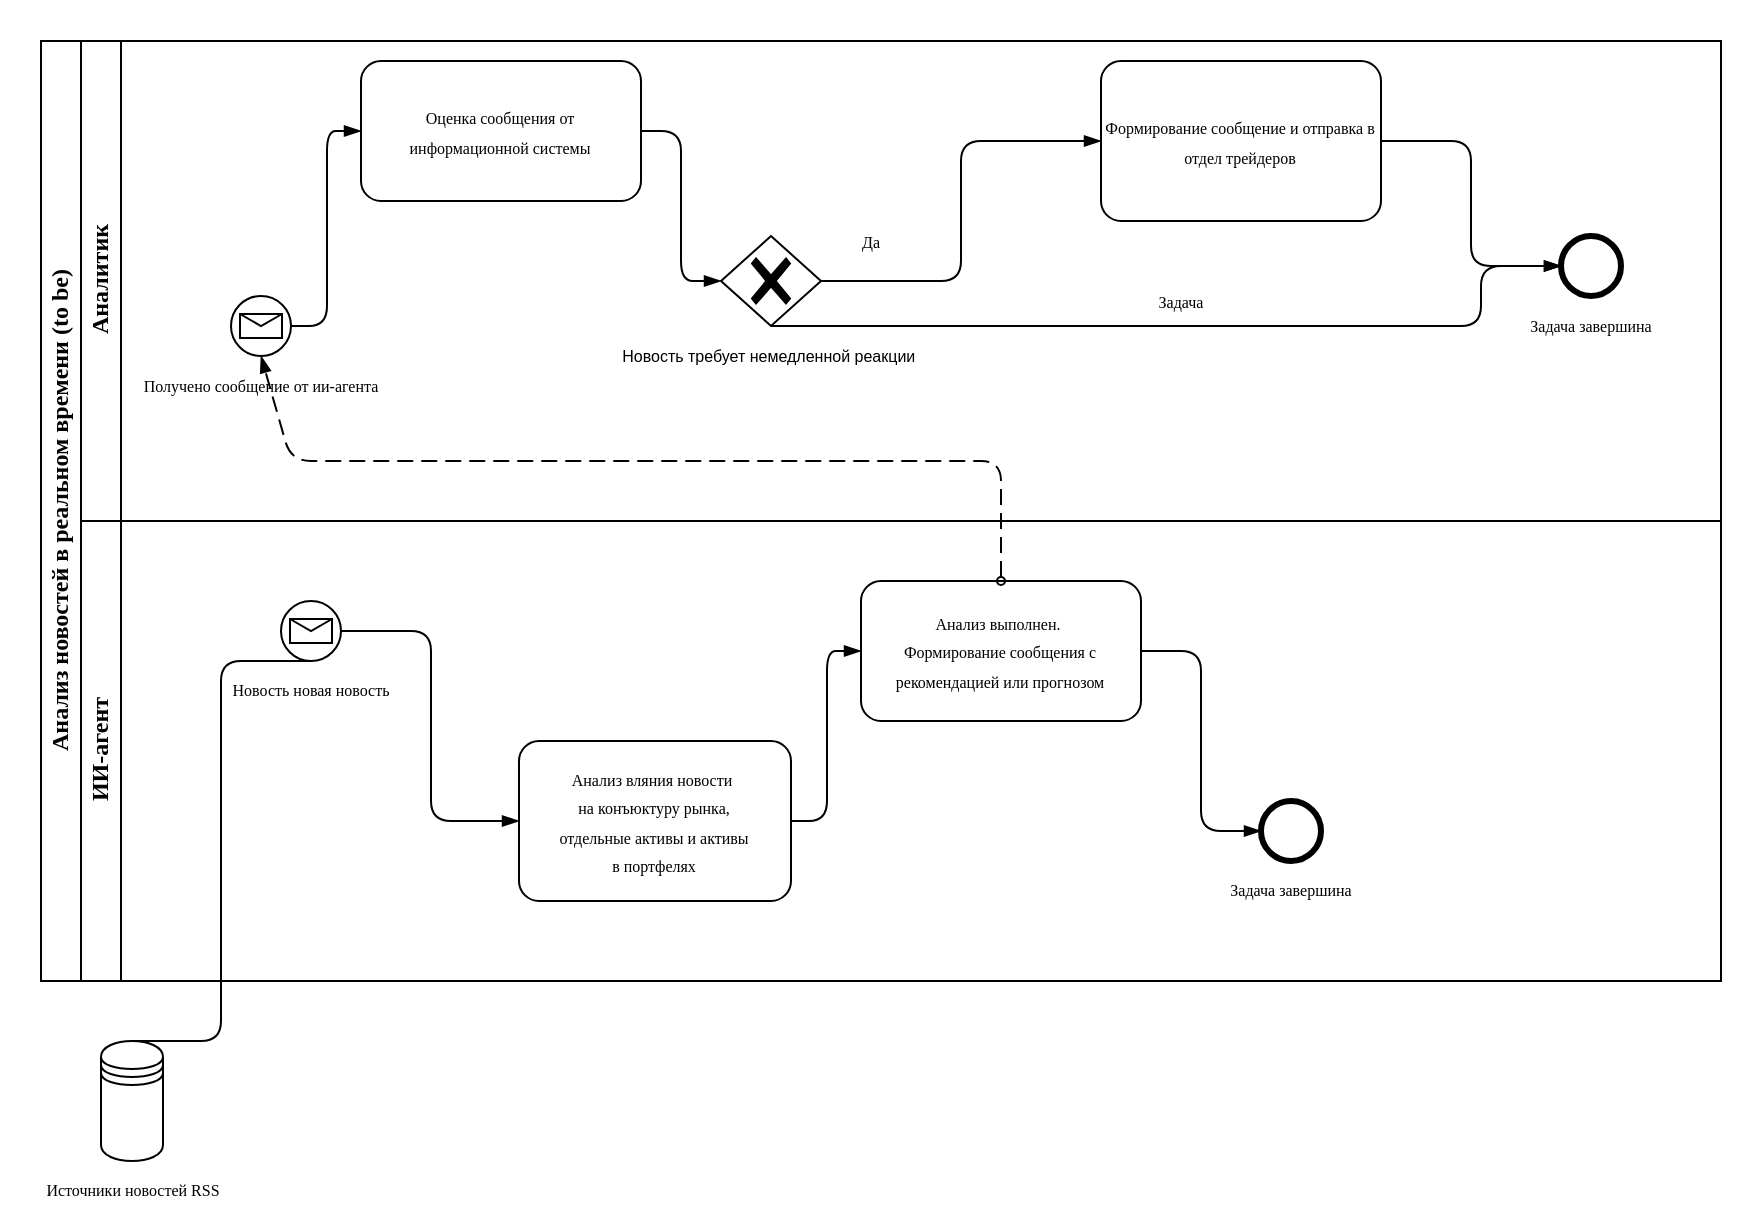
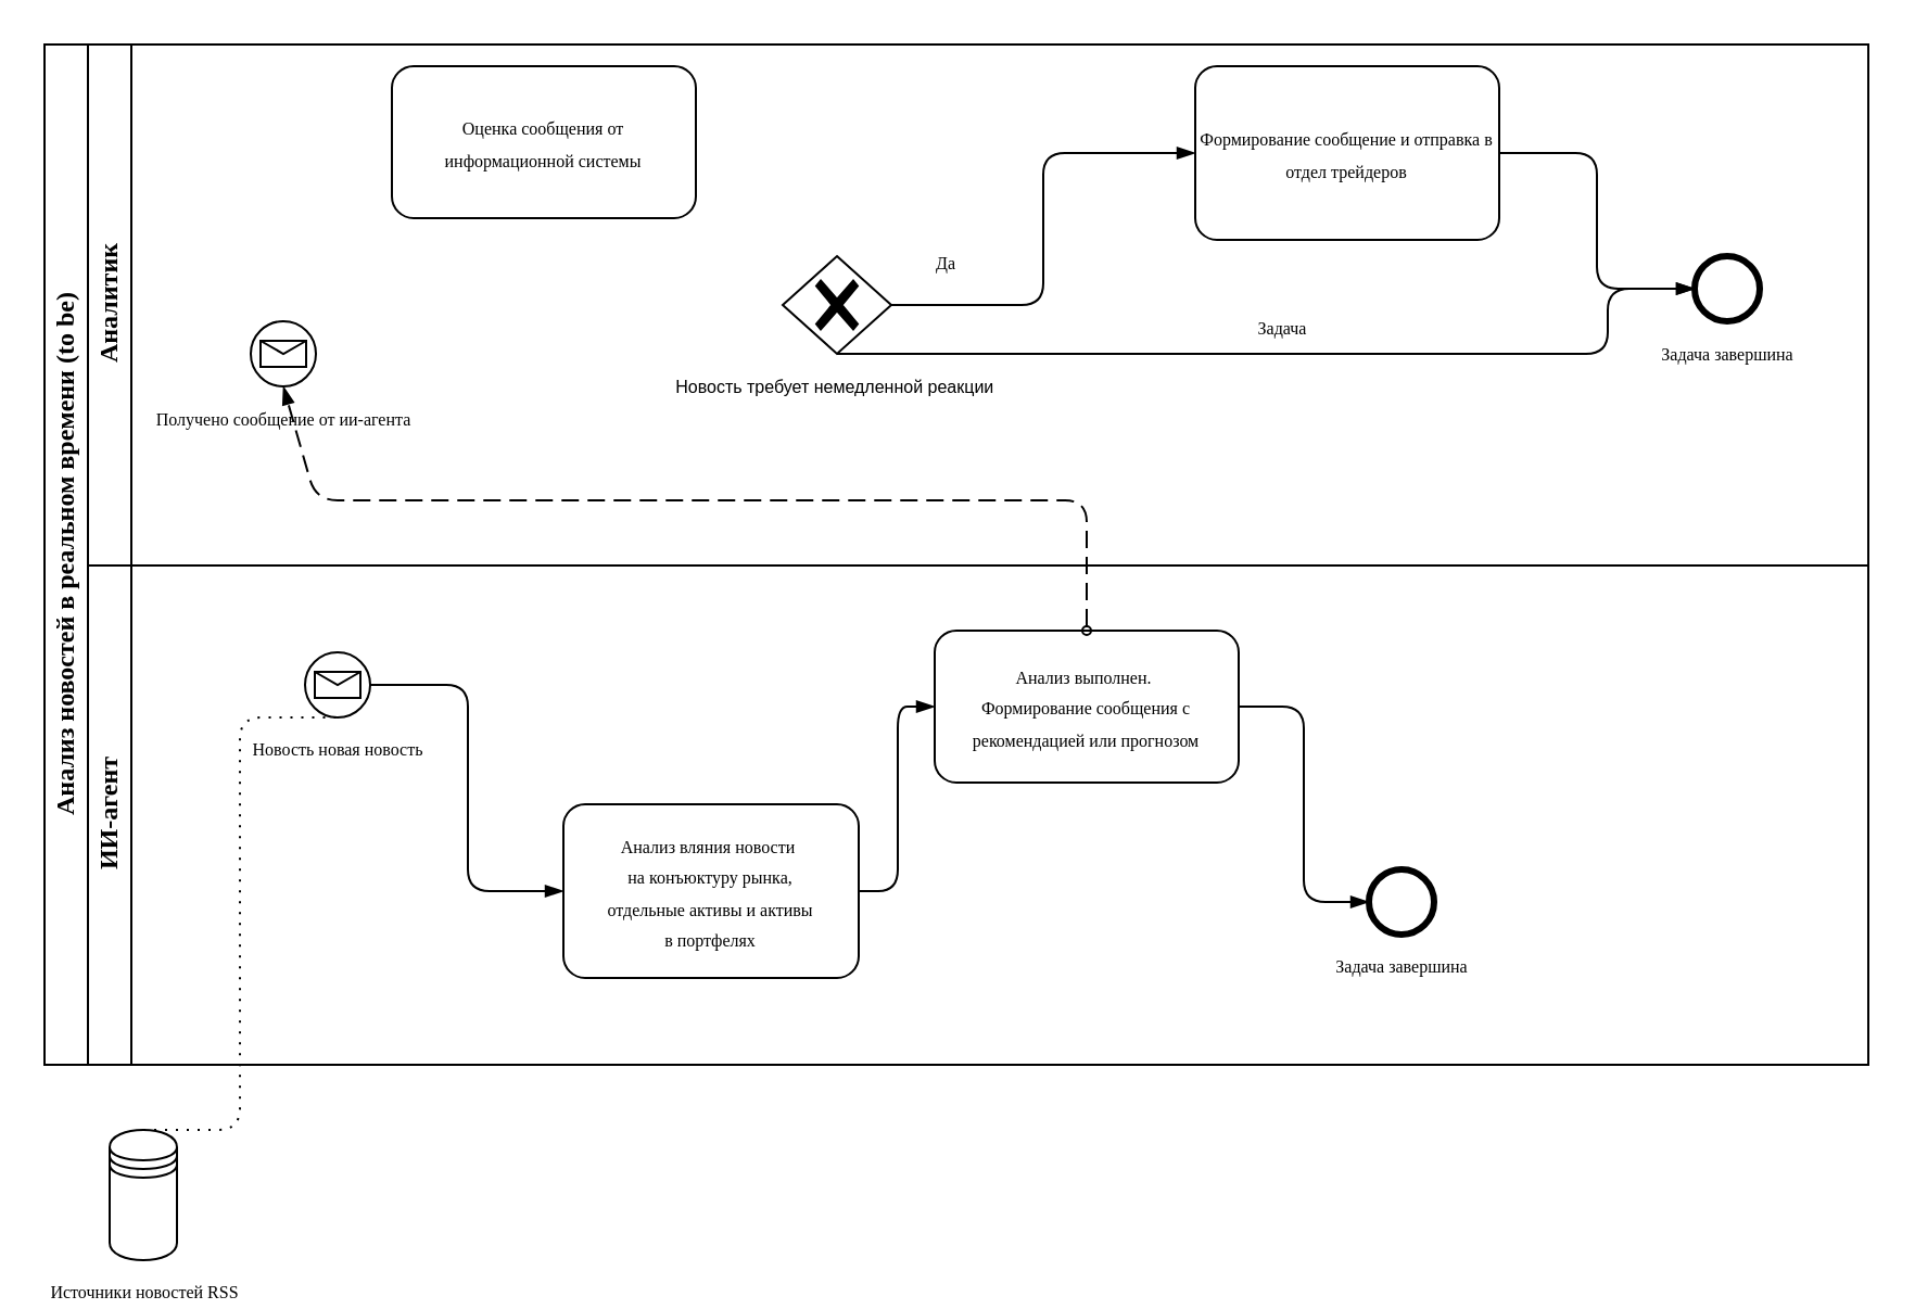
  <mxCell id="0" />
  <mxCell id="1" parent="0" />
  <mxCell id="2" value="&lt;font face=&quot;Lucida Console&quot;&gt;Анализ новостей в реальном времени (to be)&lt;/font&gt;" style="swimlane;html=1;childLayout=stackLayout;resizeParent=1;resizeParentMax=0;horizontal=0;startSize=20;horizontalStack=0;whiteSpace=wrap;" parent="1" vertex="1"><mxGeometry x="20" y="20" width="840" height="470" as="geometry" /></mxCell>
  <mxCell id="3" value="&lt;font face=&quot;Lucida Console&quot;&gt;Аналитик&lt;/font&gt;" style="swimlane;html=1;startSize=20;horizontal=0;" parent="2" vertex="1"><mxGeometry x="20" width="820" height="240" as="geometry" /></mxCell>
  <mxCell id="4" value="&lt;font style=&quot;font-size: 8px;&quot; face=&quot;Lucida Console&quot;&gt;Получено сообщение от ии-агента&lt;/font&gt;" style="points=[[0.145,0.145,0],[0.5,0,0],[0.855,0.145,0],[1,0.5,0],[0.855,0.855,0],[0.5,1,0],[0.145,0.855,0],[0,0.5,0]];shape=mxgraph.bpmn.event;html=1;verticalLabelPosition=bottom;labelBackgroundColor=#ffffff;verticalAlign=top;align=center;perimeter=ellipsePerimeter;outlineConnect=0;aspect=fixed;outline=standard;symbol=message;" parent="3" vertex="1"><mxGeometry x="75" y="127.5" width="30" height="30" as="geometry" /></mxCell>
  <mxCell id="5" value="&lt;font style=&quot;font-size: 8px;&quot; face=&quot;Lucida Console&quot;&gt;&lt;span style=&quot;text-wrap-mode: nowrap;&quot;&gt;Оценка сообщения от&lt;/span&gt;&lt;/font&gt;&lt;div&gt;&lt;font style=&quot;font-size: 8px;&quot; face=&quot;Lucida Console&quot;&gt;&lt;span style=&quot;text-wrap-mode: nowrap;&quot;&gt;информационной системы&lt;/span&gt;&lt;/font&gt;&lt;/div&gt;" style="points=[[0.25,0,0],[0.5,0,0],[0.75,0,0],[1,0.25,0],[1,0.5,0],[1,0.75,0],[0.75,1,0],[0.5,1,0],[0.25,1,0],[0,0.75,0],[0,0.5,0],[0,0.25,0]];shape=mxgraph.bpmn.task;whiteSpace=wrap;rectStyle=rounded;size=10;html=1;container=1;expand=0;collapsible=0;taskMarker=abstract;" parent="3" vertex="1"><mxGeometry x="140" y="10" width="140" height="70" as="geometry" /></mxCell>
- <mxCell id="6" value="" style="edgeStyle=elbowEdgeStyle;fontSize=12;html=1;endArrow=blockThin;endFill=1;entryX=0;entryY=0.5;entryDx=0;entryDy=0;entryPerimeter=0;exitX=1;exitY=0.5;exitDx=0;exitDy=0;exitPerimeter=0;" parent="3" source="4" target="5" edge="1"><mxGeometry width="160" relative="1" as="geometry"><mxPoint x="40" y="100" as="sourcePoint" /><mxPoint x="200" y="100" as="targetPoint" /></mxGeometry></mxCell>
- <mxCell id="7" value="" style="edgeStyle=elbowEdgeStyle;fontSize=12;html=1;endArrow=blockThin;endFill=1;entryX=0;entryY=0.5;entryDx=0;entryDy=0;entryPerimeter=0;exitX=1;exitY=0.5;exitDx=0;exitDy=0;exitPerimeter=0;" parent="3" source="5" target="8" edge="1"><mxGeometry width="160" relative="1" as="geometry"><mxPoint x="230" y="190" as="sourcePoint" /><mxPoint x="320" y="120" as="targetPoint" /></mxGeometry></mxCell>
  <mxCell id="8" value="&lt;font style=&quot;font-size: 8px;&quot;&gt;Новость требует немедленной реакции&amp;nbsp;&lt;/font&gt;" style="points=[[0.25,0.25,0],[0.5,0,0],[0.75,0.25,0],[1,0.5,0],[0.75,0.75,0],[0.5,1,0],[0.25,0.75,0],[0,0.5,0]];shape=mxgraph.bpmn.gateway2;html=1;verticalLabelPosition=bottom;labelBackgroundColor=#ffffff;verticalAlign=top;align=center;perimeter=rhombusPerimeter;outlineConnect=0;outline=none;symbol=none;gwType=exclusive;" parent="3" vertex="1"><mxGeometry x="320" y="97.5" width="50" height="45" as="geometry" /></mxCell>
  <mxCell id="9" value="&lt;font style=&quot;font-size: 8px;&quot; face=&quot;Lucida Console&quot;&gt;Формирование сообщение и отправка в отдел трейдеров&lt;/font&gt;" style="points=[[0.25,0,0],[0.5,0,0],[0.75,0,0],[1,0.25,0],[1,0.5,0],[1,0.75,0],[0.75,1,0],[0.5,1,0],[0.25,1,0],[0,0.75,0],[0,0.5,0],[0,0.25,0]];shape=mxgraph.bpmn.task;whiteSpace=wrap;rectStyle=rounded;size=10;html=1;container=1;expand=0;collapsible=0;taskMarker=abstract;" parent="3" vertex="1"><mxGeometry x="510" y="10" width="140" height="80" as="geometry" /></mxCell>
  <mxCell id="10" value="" style="edgeStyle=elbowEdgeStyle;fontSize=12;html=1;endArrow=blockThin;endFill=1;entryX=0;entryY=0.5;entryDx=0;entryDy=0;entryPerimeter=0;exitX=1;exitY=0.5;exitDx=0;exitDy=0;exitPerimeter=0;" parent="3" source="8" target="9" edge="1"><mxGeometry width="160" relative="1" as="geometry"><mxPoint x="560" y="240" as="sourcePoint" /><mxPoint x="600" y="140" as="targetPoint" /></mxGeometry></mxCell>
  <mxCell id="11" value="&lt;font style=&quot;font-size: 8px;&quot; face=&quot;Lucida Console&quot;&gt;Да&lt;/font&gt;" style="text;html=1;align=center;verticalAlign=middle;resizable=0;points=[];autosize=1;strokeColor=none;fillColor=none;" parent="3" vertex="1"><mxGeometry x="380" y="85" width="30" height="30" as="geometry" /></mxCell>
  <mxCell id="12" value="&lt;font style=&quot;font-size: 8px;&quot; face=&quot;Lucida Console&quot;&gt;Задача&lt;/font&gt;" style="text;html=1;align=center;verticalAlign=middle;resizable=0;points=[];autosize=1;strokeColor=none;fillColor=none;" parent="3" vertex="1"><mxGeometry x="530" y="115" width="40" height="30" as="geometry" /></mxCell>
  <mxCell id="13" value="" style="edgeStyle=elbowEdgeStyle;fontSize=12;html=1;endArrow=blockThin;endFill=1;exitX=0.5;exitY=1;exitDx=0;exitDy=0;exitPerimeter=0;entryX=0;entryY=0.5;entryDx=0;entryDy=0;entryPerimeter=0;" parent="3" source="8" target="14" edge="1"><mxGeometry width="160" relative="1" as="geometry"><mxPoint x="530" y="160" as="sourcePoint" /><mxPoint x="760" y="190" as="targetPoint" /><Array as="points"><mxPoint x="700" y="130" /></Array></mxGeometry></mxCell>
  <mxCell id="14" value="&lt;span style=&quot;color: rgb(0, 0, 0);&quot;&gt;&lt;font style=&quot;font-size: 8px;&quot; face=&quot;Lucida Console&quot;&gt;Задача завершина&lt;/font&gt;&lt;/span&gt;" style="points=[[0.145,0.145,0],[0.5,0,0],[0.855,0.145,0],[1,0.5,0],[0.855,0.855,0],[0.5,1,0],[0.145,0.855,0],[0,0.5,0]];shape=mxgraph.bpmn.event;html=1;verticalLabelPosition=bottom;labelBackgroundColor=#ffffff;verticalAlign=top;align=center;perimeter=ellipsePerimeter;outlineConnect=0;aspect=fixed;outline=end;symbol=terminate2;" parent="3" vertex="1"><mxGeometry x="740" y="97.5" width="30" height="30" as="geometry" /></mxCell>
  <mxCell id="15" value="" style="edgeStyle=elbowEdgeStyle;fontSize=12;html=1;endArrow=blockThin;endFill=1;exitX=1;exitY=0.5;exitDx=0;exitDy=0;exitPerimeter=0;entryX=0;entryY=0.5;entryDx=0;entryDy=0;entryPerimeter=0;" parent="3" source="9" target="14" edge="1"><mxGeometry width="160" relative="1" as="geometry"><mxPoint x="730" y="181" as="sourcePoint" /><mxPoint x="860" y="140" as="targetPoint" /></mxGeometry></mxCell>
  <mxCell id="16" value="&lt;font face=&quot;Lucida Console&quot;&gt;ИИ-агент&lt;/font&gt;" style="swimlane;html=1;startSize=20;horizontal=0;" parent="2" vertex="1"><mxGeometry x="20" y="240" width="820" height="230" as="geometry" /></mxCell>
  <mxCell id="17" value="&lt;font face=&quot;Lucida Console&quot;&gt;&lt;span style=&quot;font-size: 8px;&quot;&gt;Новость новая новость&lt;/span&gt;&lt;/font&gt;" style="points=[[0.145,0.145,0],[0.5,0,0],[0.855,0.145,0],[1,0.5,0],[0.855,0.855,0],[0.5,1,0],[0.145,0.855,0],[0,0.5,0]];shape=mxgraph.bpmn.event;html=1;verticalLabelPosition=bottom;labelBackgroundColor=#ffffff;verticalAlign=top;align=center;perimeter=ellipsePerimeter;outlineConnect=0;aspect=fixed;outline=standard;symbol=message;" parent="16" vertex="1"><mxGeometry x="100" y="40" width="30" height="30" as="geometry" /></mxCell>
  <mxCell id="18" value="&lt;font face=&quot;Lucida Console&quot;&gt;&lt;span style=&quot;font-size: 8px; text-wrap-mode: nowrap;&quot;&gt;Анализ выполнен.&amp;nbsp;&lt;/span&gt;&lt;/font&gt;&lt;div&gt;&lt;font face=&quot;Lucida Console&quot;&gt;&lt;span style=&quot;font-size: 8px; text-wrap-mode: nowrap;&quot;&gt;Формирование сообщения с&lt;/span&gt;&lt;/font&gt;&lt;/div&gt;&lt;div&gt;&lt;font face=&quot;Lucida Console&quot;&gt;&lt;span style=&quot;font-size: 8px; text-wrap-mode: nowrap;&quot;&gt;рекомендацией или прогнозом&lt;/span&gt;&lt;/font&gt;&lt;/div&gt;" style="points=[[0.25,0,0],[0.5,0,0],[0.75,0,0],[1,0.25,0],[1,0.5,0],[1,0.75,0],[0.75,1,0],[0.5,1,0],[0.25,1,0],[0,0.75,0],[0,0.5,0],[0,0.25,0]];shape=mxgraph.bpmn.task;whiteSpace=wrap;rectStyle=rounded;size=10;html=1;container=1;expand=0;collapsible=0;taskMarker=abstract;" parent="16" vertex="1"><mxGeometry x="390" y="30" width="140" height="70" as="geometry" /></mxCell>
  <mxCell id="19" value="&lt;font face=&quot;Lucida Console&quot;&gt;&lt;span style=&quot;font-size: 8px; text-wrap-mode: nowrap;&quot;&gt;Анализ вляния новости&amp;nbsp;&lt;/span&gt;&lt;/font&gt;&lt;div&gt;&lt;font face=&quot;Lucida Console&quot;&gt;&lt;span style=&quot;font-size: 8px; text-wrap-mode: nowrap;&quot;&gt;на конъюктуру рынка,&lt;/span&gt;&lt;/font&gt;&lt;/div&gt;&lt;div&gt;&lt;font face=&quot;Lucida Console&quot;&gt;&lt;span style=&quot;font-size: 8px; text-wrap-mode: nowrap;&quot;&gt;отдельные активы и активы&lt;/span&gt;&lt;/font&gt;&lt;/div&gt;&lt;div&gt;&lt;font face=&quot;Lucida Console&quot;&gt;&lt;span style=&quot;font-size: 8px; text-wrap-mode: nowrap;&quot;&gt;в портфелях&lt;/span&gt;&lt;/font&gt;&lt;/div&gt;" style="points=[[0.25,0,0],[0.5,0,0],[0.75,0,0],[1,0.25,0],[1,0.5,0],[1,0.75,0],[0.75,1,0],[0.5,1,0],[0.25,1,0],[0,0.75,0],[0,0.5,0],[0,0.25,0]];shape=mxgraph.bpmn.task;whiteSpace=wrap;rectStyle=rounded;size=10;html=1;container=1;expand=0;collapsible=0;taskMarker=abstract;" parent="16" vertex="1"><mxGeometry x="219" y="110" width="136" height="80" as="geometry" /></mxCell>
  <mxCell id="20" value="" style="edgeStyle=elbowEdgeStyle;fontSize=12;html=1;endArrow=blockThin;endFill=1;entryX=0;entryY=0.5;entryDx=0;entryDy=0;entryPerimeter=0;" parent="16" source="17" target="19" edge="1"><mxGeometry width="160" relative="1" as="geometry"><mxPoint x="200" y="160" as="sourcePoint" /><mxPoint x="360" y="160" as="targetPoint" /></mxGeometry></mxCell>
  <mxCell id="21" value="" style="edgeStyle=elbowEdgeStyle;fontSize=12;html=1;endArrow=blockThin;endFill=1;entryX=0;entryY=0.5;entryDx=0;entryDy=0;entryPerimeter=0;exitX=1;exitY=0.5;exitDx=0;exitDy=0;exitPerimeter=0;" parent="16" source="19" target="18" edge="1"><mxGeometry width="160" relative="1" as="geometry"><mxPoint x="360" y="70" as="sourcePoint" /><mxPoint x="356" y="130" as="targetPoint" /></mxGeometry></mxCell>
  <mxCell id="22" value="&lt;font style=&quot;font-size: 8px;&quot; face=&quot;Lucida Console&quot;&gt;Задача завершина&lt;/font&gt;" style="points=[[0.145,0.145,0],[0.5,0,0],[0.855,0.145,0],[1,0.5,0],[0.855,0.855,0],[0.5,1,0],[0.145,0.855,0],[0,0.5,0]];shape=mxgraph.bpmn.event;html=1;verticalLabelPosition=bottom;labelBackgroundColor=#ffffff;verticalAlign=top;align=center;perimeter=ellipsePerimeter;outlineConnect=0;aspect=fixed;outline=end;symbol=terminate2;" parent="16" vertex="1"><mxGeometry x="590" y="140" width="30" height="30" as="geometry" /></mxCell>
  <mxCell id="23" value="" style="edgeStyle=elbowEdgeStyle;fontSize=12;html=1;endArrow=blockThin;endFill=1;entryX=0;entryY=0.5;entryDx=0;entryDy=0;entryPerimeter=0;exitX=1;exitY=0.5;exitDx=0;exitDy=0;exitPerimeter=0;" parent="16" source="18" target="22" edge="1"><mxGeometry width="160" relative="1" as="geometry"><mxPoint x="560" y="60" as="sourcePoint" /><mxPoint x="555" y="120" as="targetPoint" /></mxGeometry></mxCell>
  <mxCell id="24" value="" style="dashed=1;dashPattern=8 4;endArrow=blockThin;endFill=1;startArrow=oval;startFill=0;endSize=6;startSize=4;html=1;exitX=0.5;exitY=0;exitDx=0;exitDy=0;exitPerimeter=0;entryX=0.5;entryY=1;entryDx=0;entryDy=0;entryPerimeter=0;" parent="2" source="18" target="4" edge="1"><mxGeometry width="160" relative="1" as="geometry"><mxPoint x="270" y="300" as="sourcePoint" /><mxPoint x="110" y="170" as="targetPoint" /><Array as="points"><mxPoint x="480" y="210" /><mxPoint x="310" y="210" /><mxPoint x="125" y="210" /></Array></mxGeometry></mxCell>
  <mxCell id="25" value="&lt;font face=&quot;Lucida Console&quot;&gt;&lt;span style=&quot;font-size: 8px;&quot;&gt;Источники новостей RSS&lt;/span&gt;&lt;/font&gt;" style="shape=datastore;html=1;labelPosition=center;verticalLabelPosition=bottom;align=center;verticalAlign=top;" parent="1" vertex="1"><mxGeometry x="50" y="520" width="31" height="60" as="geometry" /></mxCell>
- <mxCell id="26" value="" style="edgeStyle=elbowEdgeStyle;fontSize=12;html=1;endFill=0;startFill=0;endSize=6;startSize=6;dashed=0;dashPattern=1 4;endArrow=none;startArrow=none;entryX=0.5;entryY=1;entryDx=0;entryDy=0;entryPerimeter=0;exitX=0.5;exitY=0;exitDx=0;exitDy=0;" parent="1" source="25" target="17" edge="1"><mxGeometry width="160" relative="1" as="geometry"><mxPoint x="160" y="420" as="sourcePoint" /><mxPoint x="145" y="360" as="targetPoint" /></mxGeometry></mxCell>
+ <mxCell id="26" value="" style="edgeStyle=elbowEdgeStyle;fontSize=12;html=1;endFill=0;startFill=0;endSize=6;startSize=6;dashed=1;dashPattern=1 4;endArrow=none;startArrow=none;entryX=0.5;entryY=1;entryDx=0;entryDy=0;entryPerimeter=0;exitX=0.5;exitY=0;exitDx=0;exitDy=0;" parent="1" source="25" target="17" edge="1"><mxGeometry width="160" relative="1" as="geometry"><mxPoint x="160" y="420" as="sourcePoint" /><mxPoint x="145" y="360" as="targetPoint" /></mxGeometry></mxCell>
